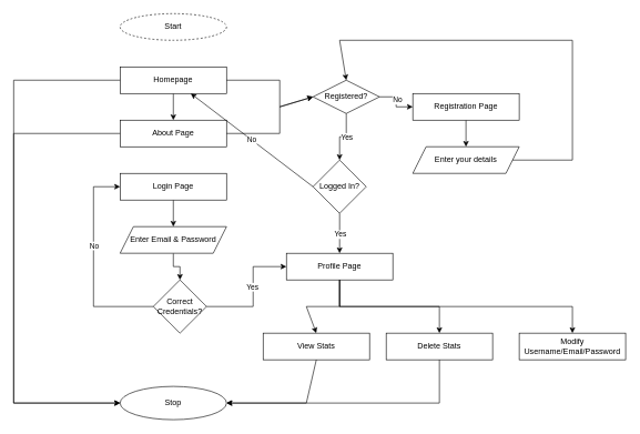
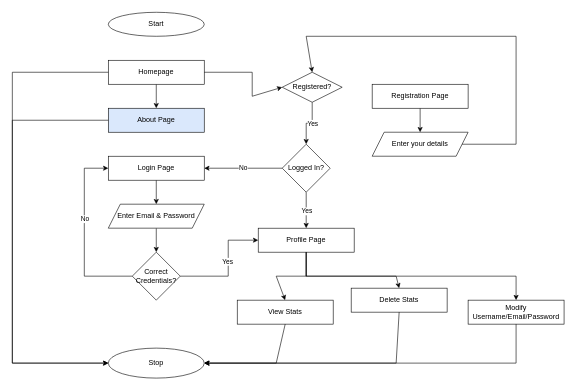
  <mxCell id="0" />
  <mxCell id="1" parent="0" />
- <mxCell id="2" value="Start" style="ellipse;whiteSpace=wrap;html=1;dashed=1;" vertex="1" parent="1"><mxGeometry x="180" y="20" width="160" height="40" as="geometry" /></mxCell>
+ <mxCell id="2" value="Start" style="ellipse;whiteSpace=wrap;html=1;" vertex="1" parent="1"><mxGeometry x="180" y="20" width="160" height="40" as="geometry" /></mxCell>
  <mxCell id="3" value="" style="edgeStyle=orthogonalEdgeStyle;rounded=0;orthogonalLoop=1;jettySize=auto;html=1;" edge="1" parent="1" source="4" target="5"><mxGeometry relative="1" as="geometry" /></mxCell>
  <mxCell id="4" value="Homepage" style="rounded=0;whiteSpace=wrap;html=1;" vertex="1" parent="1"><mxGeometry x="180" y="100" width="160" height="40" as="geometry" /></mxCell>
- <mxCell id="5" value="About Page" style="rounded=0;whiteSpace=wrap;html=1;" vertex="1" parent="1"><mxGeometry x="180" y="180" width="160" height="40" as="geometry" /></mxCell>
+ <mxCell id="5" value="About Page" style="rounded=0;whiteSpace=wrap;html=1;fillColor=#dae8fc;" vertex="1" parent="1"><mxGeometry x="180" y="180" width="160" height="40" as="geometry" /></mxCell>
  <mxCell id="6" value="" style="edgeStyle=orthogonalEdgeStyle;rounded=0;orthogonalLoop=1;jettySize=auto;html=1;" edge="1" parent="1" source="7" target="9"><mxGeometry relative="1" as="geometry" /></mxCell>
  <mxCell id="7" value="Registration Page" style="rounded=0;whiteSpace=wrap;html=1;" vertex="1" parent="1"><mxGeometry x="620" y="140" width="160" height="40" as="geometry" /></mxCell>
  <mxCell id="8" value="Profile Page" style="rounded=0;whiteSpace=wrap;html=1;" vertex="1" parent="1"><mxGeometry x="430" y="380" width="160" height="40" as="geometry" /></mxCell>
  <mxCell id="9" value="Enter your details" style="shape=parallelogram;perimeter=parallelogramPerimeter;whiteSpace=wrap;html=1;fixedSize=1;" vertex="1" parent="1"><mxGeometry x="620" y="220" width="160" height="40" as="geometry" /></mxCell>
  <mxCell id="10" value="" style="edgeStyle=orthogonalEdgeStyle;rounded=0;orthogonalLoop=1;jettySize=auto;html=1;" edge="1" parent="1" source="11" target="16"><mxGeometry relative="1" as="geometry" /></mxCell>
  <mxCell id="11" value="Login Page" style="rounded=0;whiteSpace=wrap;html=1;" vertex="1" parent="1"><mxGeometry x="180" y="260" width="160" height="40" as="geometry" /></mxCell>
  <mxCell id="12" value="View Stats" style="rounded=0;whiteSpace=wrap;html=1;" vertex="1" parent="1"><mxGeometry x="395" y="500" width="160" height="40" as="geometry" /></mxCell>
- <mxCell id="13" value="Delete Stats" style="rounded=0;whiteSpace=wrap;html=1;" vertex="1" parent="1"><mxGeometry x="580" y="500" width="160" height="40" as="geometry" /></mxCell>
+ <mxCell id="13" value="Delete Stats" style="rounded=0;whiteSpace=wrap;html=1;" vertex="1" parent="1"><mxGeometry x="585" y="480" width="160" height="40" as="geometry" /></mxCell>
  <mxCell id="14" value="Modify Username/Email/Password" style="rounded=0;whiteSpace=wrap;html=1;" vertex="1" parent="1"><mxGeometry x="780" y="500" width="160" height="40" as="geometry" /></mxCell>
  <mxCell id="15" value="" style="edgeStyle=orthogonalEdgeStyle;rounded=0;orthogonalLoop=1;jettySize=auto;html=1;" edge="1" parent="1" source="16" target="25"><mxGeometry relative="1" as="geometry" /></mxCell>
  <mxCell id="16" value="Enter Email &amp;amp; Password" style="shape=parallelogram;perimeter=parallelogramPerimeter;whiteSpace=wrap;html=1;fixedSize=1;" vertex="1" parent="1"><mxGeometry x="180" y="340" width="160" height="40" as="geometry" /></mxCell>
  <mxCell id="17" value="" style="edgeStyle=orthogonalEdgeStyle;rounded=0;orthogonalLoop=1;jettySize=auto;html=1;" edge="1" parent="1" source="21" target="24"><mxGeometry relative="1" as="geometry" /></mxCell>
  <mxCell id="18" value="Yes" style="edgeLabel;html=1;align=center;verticalAlign=middle;resizable=0;points=[];" vertex="1" connectable="0" parent="17"><mxGeometry x="-0.254" y="2" relative="1" as="geometry"><mxPoint x="-2" y="5" as="offset" /></mxGeometry></mxCell>
- <mxCell id="19" value="" style="edgeStyle=orthogonalEdgeStyle;rounded=0;orthogonalLoop=1;jettySize=auto;html=1;" edge="1" parent="1" source="21" target="7"><mxGeometry relative="1" as="geometry" /></mxCell>
- <mxCell id="20" value="No" style="edgeLabel;html=1;align=center;verticalAlign=middle;resizable=0;points=[];" vertex="1" connectable="0" parent="19"><mxGeometry x="-0.105" relative="1" as="geometry"><mxPoint x="1" as="offset" /></mxGeometry></mxCell>
  <mxCell id="21" value="Registered?" style="rhombus;whiteSpace=wrap;html=1;" vertex="1" parent="1"><mxGeometry x="470" y="120" width="100" height="50" as="geometry" /></mxCell>
  <mxCell id="22" value="" style="edgeStyle=orthogonalEdgeStyle;rounded=0;orthogonalLoop=1;jettySize=auto;html=1;" edge="1" parent="1" source="24" target="8"><mxGeometry relative="1" as="geometry" /></mxCell>
  <mxCell id="23" value="Yes" style="edgeLabel;html=1;align=center;verticalAlign=middle;resizable=0;points=[];" vertex="1" connectable="0" parent="22"><mxGeometry x="0.051" relative="1" as="geometry"><mxPoint y="-1" as="offset" /></mxGeometry></mxCell>
  <mxCell id="24" value="Logged In?" style="rhombus;whiteSpace=wrap;html=1;" vertex="1" parent="1"><mxGeometry x="470" y="240" width="80" height="80" as="geometry" /></mxCell>
- <mxCell id="25" value="Correct Credentials?" style="rhombus;whiteSpace=wrap;html=1;" vertex="1" parent="1"><mxGeometry x="230" y="420" width="80" height="80" as="geometry" /></mxCell>
+ <mxCell id="25" value="Correct Credentials?" style="rhombus;whiteSpace=wrap;html=1;" vertex="1" parent="1"><mxGeometry x="220" y="420" width="80" height="80" as="geometry" /></mxCell>
  <mxCell id="26" value="Stop" style="ellipse;whiteSpace=wrap;html=1;" vertex="1" parent="1"><mxGeometry x="180" y="580" width="160" height="50" as="geometry" /></mxCell>
  <mxCell id="27" value="" style="endArrow=classic;html=1;rounded=0;exitX=1;exitY=0.5;exitDx=0;exitDy=0;entryX=0;entryY=0.5;entryDx=0;entryDy=0;" edge="1" parent="1" source="4" target="21"><mxGeometry width="50" height="50" relative="1" as="geometry"><mxPoint x="540" y="340" as="sourcePoint" /><mxPoint x="590" y="290" as="targetPoint" /><Array as="points"><mxPoint x="420" y="120" /><mxPoint x="420" y="160" /></Array></mxGeometry></mxCell>
- <mxCell id="28" value="" style="endArrow=classic;html=1;rounded=0;exitX=1;exitY=0.5;exitDx=0;exitDy=0;entryX=0;entryY=0.5;entryDx=0;entryDy=0;" edge="1" parent="1" source="5" target="21"><mxGeometry width="50" height="50" relative="1" as="geometry"><mxPoint x="530" y="390" as="sourcePoint" /><mxPoint x="580" y="340" as="targetPoint" /><Array as="points"><mxPoint x="420" y="200" /><mxPoint x="420" y="160" /></Array></mxGeometry></mxCell>
- <mxCell id="29" value="No" style="endArrow=classic;html=1;rounded=0;exitX=0;exitY=0.5;exitDx=0;exitDy=0;" edge="1" parent="1" source="24" target="4"><mxGeometry width="50" height="50" relative="1" as="geometry"><mxPoint x="330" y="390" as="sourcePoint" /><mxPoint x="380" y="340" as="targetPoint" /></mxGeometry></mxCell>
+ <mxCell id="29" value="No" style="endArrow=classic;html=1;rounded=0;exitX=0;exitY=0.5;exitDx=0;exitDy=0;entryX=1;entryY=0.5;entryDx=0;entryDy=0;" edge="1" parent="1" source="24" target="11"><mxGeometry width="50" height="50" relative="1" as="geometry"><mxPoint x="330" y="390" as="sourcePoint" /><mxPoint x="380" y="340" as="targetPoint" /></mxGeometry></mxCell>
  <mxCell id="30" value="" style="endArrow=classic;html=1;rounded=0;exitX=0;exitY=0.5;exitDx=0;exitDy=0;entryX=0;entryY=0.5;entryDx=0;entryDy=0;" edge="1" parent="1" source="25" target="11"><mxGeometry width="50" height="50" relative="1" as="geometry"><mxPoint x="-10" y="450" as="sourcePoint" /><mxPoint x="140" y="280" as="targetPoint" /><Array as="points"><mxPoint x="140" y="460" /><mxPoint x="140" y="280" /></Array></mxGeometry></mxCell>
  <mxCell id="31" value="No" style="edgeLabel;html=1;align=center;verticalAlign=middle;resizable=0;points=[];" vertex="1" connectable="0" parent="30"><mxGeometry x="0.182" relative="1" as="geometry"><mxPoint y="1" as="offset" /></mxGeometry></mxCell>
  <mxCell id="32" value="" style="endArrow=classic;html=1;rounded=0;entryX=0;entryY=0.5;entryDx=0;entryDy=0;exitX=1;exitY=0.5;exitDx=0;exitDy=0;" edge="1" parent="1" source="25" target="8"><mxGeometry width="50" height="50" relative="1" as="geometry"><mxPoint x="260" y="460" as="sourcePoint" /><mxPoint x="310" y="410" as="targetPoint" /><Array as="points"><mxPoint x="380" y="460" /><mxPoint x="380" y="400" /></Array></mxGeometry></mxCell>
  <mxCell id="33" value="Yes" style="edgeLabel;html=1;align=center;verticalAlign=middle;resizable=0;points=[];" vertex="1" connectable="0" parent="32"><mxGeometry x="0.11" y="2" relative="1" as="geometry"><mxPoint as="offset" /></mxGeometry></mxCell>
  <mxCell id="34" value="" style="endArrow=classic;html=1;rounded=0;exitX=0.5;exitY=1;exitDx=0;exitDy=0;entryX=0.5;entryY=0;entryDx=0;entryDy=0;" edge="1" parent="1" source="8" target="12"><mxGeometry width="50" height="50" relative="1" as="geometry"><mxPoint x="570" y="660" as="sourcePoint" /><mxPoint x="620" y="610" as="targetPoint" /><Array as="points"><mxPoint x="510" y="460" /><mxPoint x="460" y="460" /></Array></mxGeometry></mxCell>
  <mxCell id="35" value="" style="endArrow=classic;html=1;rounded=0;exitX=0.5;exitY=1;exitDx=0;exitDy=0;entryX=0.5;entryY=0;entryDx=0;entryDy=0;" edge="1" parent="1" source="8" target="13"><mxGeometry width="50" height="50" relative="1" as="geometry"><mxPoint x="690" y="680" as="sourcePoint" /><mxPoint x="740" y="630" as="targetPoint" /><Array as="points"><mxPoint x="510" y="460" /><mxPoint x="660" y="460" /></Array></mxGeometry></mxCell>
  <mxCell id="36" value="" style="endArrow=classic;html=1;rounded=0;entryX=0.5;entryY=0;entryDx=0;entryDy=0;exitX=0.5;exitY=1;exitDx=0;exitDy=0;" edge="1" parent="1" source="8" target="14"><mxGeometry width="50" height="50" relative="1" as="geometry"><mxPoint x="760" y="440" as="sourcePoint" /><mxPoint x="810" y="390" as="targetPoint" /><Array as="points"><mxPoint x="510" y="460" /><mxPoint x="660" y="460" /><mxPoint x="860" y="460" /></Array></mxGeometry></mxCell>
  <mxCell id="37" value="" style="endArrow=classic;html=1;rounded=0;exitX=0;exitY=0.5;exitDx=0;exitDy=0;entryX=0;entryY=0.5;entryDx=0;entryDy=0;" edge="1" parent="1" source="4" target="26"><mxGeometry width="50" height="50" relative="1" as="geometry"><mxPoint x="10" y="520" as="sourcePoint" /><mxPoint x="60" y="470" as="targetPoint" /><Array as="points"><mxPoint x="20" y="120" /><mxPoint x="20" y="605" /></Array></mxGeometry></mxCell>
  <mxCell id="38" value="" style="endArrow=classic;html=1;rounded=0;exitX=0;exitY=0.5;exitDx=0;exitDy=0;entryX=0;entryY=0.5;entryDx=0;entryDy=0;" edge="1" parent="1" source="5" target="26"><mxGeometry width="50" height="50" relative="1" as="geometry"><mxPoint x="-80" y="550" as="sourcePoint" /><mxPoint x="-30" y="500" as="targetPoint" /><Array as="points"><mxPoint x="20" y="200" /><mxPoint x="20" y="605" /></Array></mxGeometry></mxCell>
  <mxCell id="39" value="" style="endArrow=classic;html=1;rounded=0;exitX=0.5;exitY=1;exitDx=0;exitDy=0;entryX=1;entryY=0.5;entryDx=0;entryDy=0;" edge="1" parent="1" source="12" target="26"><mxGeometry width="50" height="50" relative="1" as="geometry"><mxPoint x="560" y="680" as="sourcePoint" /><mxPoint x="610" y="630" as="targetPoint" /><Array as="points"><mxPoint x="460" y="605" /></Array></mxGeometry></mxCell>
  <mxCell id="40" value="" style="endArrow=classic;html=1;rounded=0;exitX=0.5;exitY=1;exitDx=0;exitDy=0;entryX=1;entryY=0.5;entryDx=0;entryDy=0;" edge="1" parent="1" source="13" target="26"><mxGeometry width="50" height="50" relative="1" as="geometry"><mxPoint x="760" y="750" as="sourcePoint" /><mxPoint x="810" y="700" as="targetPoint" /><Array as="points"><mxPoint x="660" y="605" /></Array></mxGeometry></mxCell>
+ <mxCell id="41" value="" style="endArrow=classic;html=1;rounded=0;exitX=0.5;exitY=1;exitDx=0;exitDy=0;entryX=1;entryY=0.5;entryDx=0;entryDy=0;" edge="1" parent="1" source="14" target="26"><mxGeometry width="50" height="50" relative="1" as="geometry"><mxPoint x="980" y="690" as="sourcePoint" /><mxPoint x="1030" y="640" as="targetPoint" /><Array as="points"><mxPoint x="860" y="605" /></Array></mxGeometry></mxCell>
  <mxCell id="42" value="" style="endArrow=classic;html=1;rounded=0;exitX=1;exitY=0.5;exitDx=0;exitDy=0;entryX=0.5;entryY=0;entryDx=0;entryDy=0;" edge="1" parent="1" source="9" target="21"><mxGeometry width="50" height="50" relative="1" as="geometry"><mxPoint x="900" y="320" as="sourcePoint" /><mxPoint x="960" y="10" as="targetPoint" /><Array as="points"><mxPoint x="860" y="240" /><mxPoint x="860" y="60" /><mxPoint x="510" y="60" /></Array></mxGeometry></mxCell>
